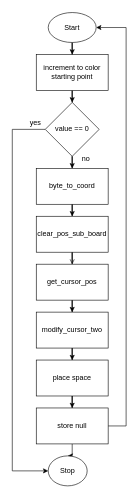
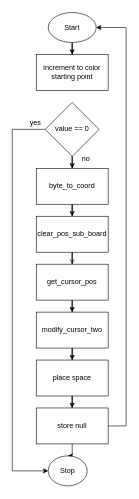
  <mxCell id="0" />
  <mxCell id="1" parent="0" />
- <mxCell id="2" style="edgeStyle=orthogonalEdgeStyle;rounded=0;orthogonalLoop=1;jettySize=auto;html=1;entryX=0.5;entryY=0;entryDx=0;entryDy=0;" edge="1" parent="1" source="3" target="8"><mxGeometry relative="1" as="geometry" /></mxCell>
  <mxCell id="3" value="increment to color starting point" style="rounded=0;whiteSpace=wrap;html=1;" vertex="1" parent="1"><mxGeometry x="60" y="90" width="120" height="60" as="geometry" /></mxCell>
  <mxCell id="4" style="edgeStyle=orthogonalEdgeStyle;rounded=0;orthogonalLoop=1;jettySize=auto;html=1;entryX=0.5;entryY=0;entryDx=0;entryDy=0;" edge="1" parent="1" source="5" target="3"><mxGeometry relative="1" as="geometry" /></mxCell>
  <mxCell id="5" value="Start" style="ellipse;whiteSpace=wrap;html=1;" vertex="1" parent="1"><mxGeometry x="80" width="80" height="50" as="geometry" y="20" /></mxCell>
  <mxCell id="6" style="edgeStyle=orthogonalEdgeStyle;rounded=0;orthogonalLoop=1;jettySize=auto;html=1;entryX=0.5;entryY=0;entryDx=0;entryDy=0;" edge="1" parent="1" source="8" target="10"><mxGeometry relative="1" as="geometry" /></mxCell>
  <mxCell id="7" style="edgeStyle=orthogonalEdgeStyle;rounded=0;orthogonalLoop=1;jettySize=auto;html=1;entryX=0;entryY=0.5;entryDx=0;entryDy=0;" edge="1" parent="1" source="8" target="22"><mxGeometry relative="1" as="geometry"><Array as="points"><mxPoint x="20" y="215" /><mxPoint x="20" y="785" /></Array></mxGeometry></mxCell>
  <mxCell id="8" value="value == 0" style="rhombus;whiteSpace=wrap;html=1;" vertex="1" parent="1"><mxGeometry x="75" y="170" width="90" height="90" as="geometry" /></mxCell>
  <mxCell id="9" style="edgeStyle=orthogonalEdgeStyle;rounded=0;orthogonalLoop=1;jettySize=auto;html=1;entryX=0.5;entryY=0;entryDx=0;entryDy=0;" edge="1" parent="1" source="10" target="12"><mxGeometry relative="1" as="geometry" /></mxCell>
  <mxCell id="10" value="byte_to_coord" style="rounded=0;whiteSpace=wrap;html=1;" vertex="1" parent="1"><mxGeometry x="60" y="280" width="120" height="60" as="geometry" /></mxCell>
  <mxCell id="11" style="edgeStyle=orthogonalEdgeStyle;rounded=0;orthogonalLoop=1;jettySize=auto;html=1;entryX=0.5;entryY=0;entryDx=0;entryDy=0;endArrow=open;" edge="1" parent="1" source="12" target="14"><mxGeometry relative="1" as="geometry" /></mxCell>
  <mxCell id="12" value="clear_pos_sub_board" style="rounded=0;whiteSpace=wrap;html=1;" vertex="1" parent="1"><mxGeometry x="60" y="360" width="120" height="60" as="geometry" /></mxCell>
  <mxCell id="13" style="edgeStyle=orthogonalEdgeStyle;rounded=0;orthogonalLoop=1;jettySize=auto;html=1;entryX=0.5;entryY=0;entryDx=0;entryDy=0;" edge="1" parent="1" source="14" target="16"><mxGeometry relative="1" as="geometry" /></mxCell>
  <mxCell id="14" value="get_cursor_pos" style="rounded=0;whiteSpace=wrap;html=1;" vertex="1" parent="1"><mxGeometry x="60" y="440" width="120" height="60" as="geometry" /></mxCell>
  <mxCell id="15" style="edgeStyle=orthogonalEdgeStyle;rounded=0;orthogonalLoop=1;jettySize=auto;html=1;entryX=0.5;entryY=0;entryDx=0;entryDy=0;" edge="1" parent="1" source="16" target="18"><mxGeometry relative="1" as="geometry" /></mxCell>
  <mxCell id="16" value="modify_cursor_two" style="rounded=0;whiteSpace=wrap;html=1;" vertex="1" parent="1"><mxGeometry x="60" y="520" width="120" height="60" as="geometry" /></mxCell>
  <mxCell id="17" style="edgeStyle=orthogonalEdgeStyle;rounded=0;orthogonalLoop=1;jettySize=auto;html=1;entryX=0.5;entryY=0;entryDx=0;entryDy=0;" edge="1" parent="1" source="18" target="21"><mxGeometry relative="1" as="geometry" /></mxCell>
  <mxCell id="18" value="place space" style="rounded=0;whiteSpace=wrap;html=1;" vertex="1" parent="1"><mxGeometry x="60" y="600" width="120" height="60" as="geometry" /></mxCell>
  <mxCell id="19" style="edgeStyle=orthogonalEdgeStyle;rounded=0;orthogonalLoop=1;jettySize=auto;html=1;entryX=0.5;entryY=0;entryDx=0;entryDy=0;" edge="1" parent="1" source="21" target="22"><mxGeometry relative="1" as="geometry" /></mxCell>
  <mxCell id="20" style="edgeStyle=orthogonalEdgeStyle;rounded=0;orthogonalLoop=1;jettySize=auto;html=1;entryX=1;entryY=0.5;entryDx=0;entryDy=0;" edge="1" parent="1" source="21" target="5"><mxGeometry relative="1" as="geometry"><Array as="points"><mxPoint x="210" y="710" /><mxPoint x="210" y="45" /></Array></mxGeometry></mxCell>
  <mxCell id="21" value="store null" style="rounded=0;whiteSpace=wrap;html=1;" vertex="1" parent="1"><mxGeometry x="60" y="680" width="120" height="60" as="geometry" /></mxCell>
  <mxCell id="22" value="Stop" style="ellipse;whiteSpace=wrap;html=1;" vertex="1" parent="1"><mxGeometry x="80" y="760" width="65" height="50" as="geometry" /></mxCell>
  <mxCell id="23" value="yes" style="text;html=1;strokeColor=none;fillColor=none;align=center;verticalAlign=middle;whiteSpace=wrap;rounded=0;" vertex="1" parent="1"><mxGeometry x="39" y="194" width="40" height="20" as="geometry" /></mxCell>
  <mxCell id="24" value="no" style="text;html=1;strokeColor=none;fillColor=none;align=center;verticalAlign=middle;whiteSpace=wrap;rounded=0;" vertex="1" parent="1"><mxGeometry x="123" y="254" width="40" height="20" as="geometry" /></mxCell>
